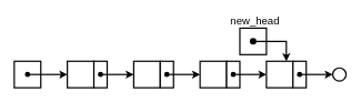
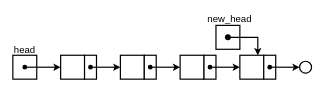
  <mxCell id="0" />
  <mxCell id="1" parent="0" />
  <mxCell id="2" value="" style="rounded=0;whiteSpace=wrap;html=1;strokeWidth=2;" vertex="1" parent="1"><mxGeometry x="20" y="92" width="40" height="40" as="geometry" /></mxCell>
  <mxCell id="3" value="" style="ellipse;whiteSpace=wrap;html=1;aspect=fixed;strokeWidth=2;" vertex="1" parent="1"><mxGeometry x="500" y="102" width="20" height="20" as="geometry" /></mxCell>
  <mxCell id="4" value="" style="endArrow=classic;html=1;endFill=1;startArrow=oval;startFill=1;strokeWidth=2;entryX=0;entryY=0.5;entryDx=0;entryDy=0;" edge="1" parent="1"><mxGeometry x="40" y="60" width="50" height="50" as="geometry"><mxPoint x="40" y="112" as="sourcePoint" /><mxPoint x="100" y="112" as="targetPoint" /></mxGeometry></mxCell>
+ <mxCell id="5" value="head" style="text;html=1;strokeColor=none;fillColor=none;align=center;verticalAlign=middle;whiteSpace=wrap;rounded=0;fontSize=16;" vertex="1" parent="1"><mxGeometry x="20" y="72" width="40" height="20" as="geometry" /></mxCell>
  <mxCell id="6" value="" style="group" vertex="1" connectable="0" parent="1"><mxGeometry x="100" y="92" width="60" height="40" as="geometry" /></mxCell>
  <mxCell id="7" value="" style="rounded=0;whiteSpace=wrap;html=1;strokeWidth=2;fontSize=16;" vertex="1" parent="6"><mxGeometry width="40" height="40" as="geometry" /></mxCell>
  <mxCell id="8" value="" style="rounded=0;whiteSpace=wrap;html=1;strokeWidth=2;fontSize=16;" vertex="1" parent="6"><mxGeometry x="40" width="20" height="40" as="geometry" /></mxCell>
  <mxCell id="9" value="" style="group" vertex="1" connectable="0" parent="1"><mxGeometry x="300" y="92" width="60" height="40" as="geometry" /></mxCell>
  <mxCell id="10" value="" style="rounded=0;whiteSpace=wrap;html=1;strokeWidth=2;fontSize=16;" vertex="1" parent="9"><mxGeometry width="40" height="40" as="geometry" /></mxCell>
  <mxCell id="11" value="" style="rounded=0;whiteSpace=wrap;html=1;strokeWidth=2;fontSize=16;" vertex="1" parent="9"><mxGeometry x="40" width="20" height="40" as="geometry" /></mxCell>
  <mxCell id="12" value="" style="group" vertex="1" connectable="0" parent="1"><mxGeometry x="200" y="92" width="60" height="40" as="geometry" /></mxCell>
  <mxCell id="13" value="" style="group" vertex="1" connectable="0" parent="12"><mxGeometry width="60" height="40" as="geometry" /></mxCell>
  <mxCell id="14" value="" style="rounded=0;whiteSpace=wrap;html=1;strokeWidth=2;fontSize=16;" vertex="1" parent="13"><mxGeometry width="40" height="40" as="geometry" /></mxCell>
  <mxCell id="15" value="" style="rounded=0;whiteSpace=wrap;html=1;strokeWidth=2;fontSize=16;" vertex="1" parent="13"><mxGeometry x="40" width="20" height="40" as="geometry" /></mxCell>
  <mxCell id="16" style="edgeStyle=orthogonalEdgeStyle;rounded=0;orthogonalLoop=1;jettySize=auto;html=1;entryX=0;entryY=0.5;entryDx=0;entryDy=0;startArrow=oval;startFill=1;endArrow=classic;endFill=1;strokeWidth=2;fontSize=16;" edge="1" parent="12"><mxGeometry relative="1" as="geometry"><mxPoint x="50" y="20" as="sourcePoint" /></mxGeometry></mxCell>
  <mxCell id="17" style="edgeStyle=elbowEdgeStyle;rounded=0;orthogonalLoop=1;jettySize=auto;html=1;entryX=0;entryY=0.5;entryDx=0;entryDy=0;startArrow=oval;startFill=1;endArrow=classic;endFill=1;strokeWidth=2;fontSize=16;" edge="1" parent="1" target="14"><mxGeometry relative="1" as="geometry"><mxPoint x="150" y="112" as="sourcePoint" /></mxGeometry></mxCell>
  <mxCell id="18" style="edgeStyle=elbowEdgeStyle;rounded=0;orthogonalLoop=1;jettySize=auto;html=1;entryX=0;entryY=0.5;entryDx=0;entryDy=0;startArrow=oval;startFill=1;endArrow=classic;endFill=1;strokeWidth=2;fontSize=16;" edge="1" parent="1" target="10"><mxGeometry relative="1" as="geometry"><mxPoint x="250" y="112" as="sourcePoint" /></mxGeometry></mxCell>
  <mxCell id="19" value="" style="group" vertex="1" connectable="0" parent="1"><mxGeometry x="400" y="92" width="60" height="40" as="geometry" /></mxCell>
  <mxCell id="20" value="" style="rounded=0;whiteSpace=wrap;html=1;strokeWidth=2;fontSize=16;" vertex="1" parent="19"><mxGeometry width="40" height="40" as="geometry" /></mxCell>
  <mxCell id="21" value="" style="rounded=0;whiteSpace=wrap;html=1;strokeWidth=2;fontSize=16;" vertex="1" parent="19"><mxGeometry x="40" width="20" height="40" as="geometry" /></mxCell>
  <mxCell id="22" style="edgeStyle=elbowEdgeStyle;rounded=0;orthogonalLoop=1;jettySize=auto;html=1;entryX=0;entryY=0.5;entryDx=0;entryDy=0;startArrow=oval;startFill=1;endArrow=classic;endFill=1;strokeWidth=2;fontSize=16;" edge="1" parent="1" target="20"><mxGeometry relative="1" as="geometry"><mxPoint x="350" y="112" as="sourcePoint" /></mxGeometry></mxCell>
  <mxCell id="23" style="edgeStyle=elbowEdgeStyle;rounded=0;orthogonalLoop=1;jettySize=auto;html=1;entryX=0;entryY=0.5;entryDx=0;entryDy=0;startArrow=oval;startFill=1;endArrow=classic;endFill=1;strokeWidth=2;fontSize=16;" edge="1" parent="1" target="3"><mxGeometry relative="1" as="geometry"><mxPoint x="450" y="112" as="sourcePoint" /></mxGeometry></mxCell>
  <mxCell id="24" value="&lt;font style=&quot;font-size: 16px&quot;&gt;new_head&lt;/font&gt;" style="text;html=1;strokeColor=none;fillColor=none;align=center;verticalAlign=middle;whiteSpace=wrap;rounded=0;fontSize=16;fontFamily=Helvetica;" vertex="1" parent="1"><mxGeometry x="338" y="20" width="90" height="20" as="geometry" /></mxCell>
  <mxCell id="25" value="" style="rounded=0;whiteSpace=wrap;html=1;strokeWidth=2;" vertex="1" parent="1"><mxGeometry x="360" y="42" width="40" height="40" as="geometry" /></mxCell>
  <mxCell id="26" value="" style="ellipse;whiteSpace=wrap;html=1;aspect=fixed;strokeWidth=1;fontFamily=Courier New;fontSize=16;fillColor=#000000;strokeColor=none;" vertex="1" parent="1"><mxGeometry x="375" y="57" width="10" height="10" as="geometry" /></mxCell>
  <mxCell id="27" style="edgeStyle=elbowEdgeStyle;rounded=0;orthogonalLoop=1;jettySize=auto;html=1;entryX=0.75;entryY=0;entryDx=0;entryDy=0;startArrow=none;startFill=0;endArrow=classic;endFill=1;strokeWidth=2;fontFamily=Courier New;fontSize=16;exitX=1;exitY=0.5;exitDx=0;exitDy=0;" edge="1" parent="1" source="26" target="20"><mxGeometry relative="1" as="geometry"><mxPoint x="440" y="62" as="sourcePoint" /><Array as="points"><mxPoint x="430" y="62" /></Array></mxGeometry></mxCell>
